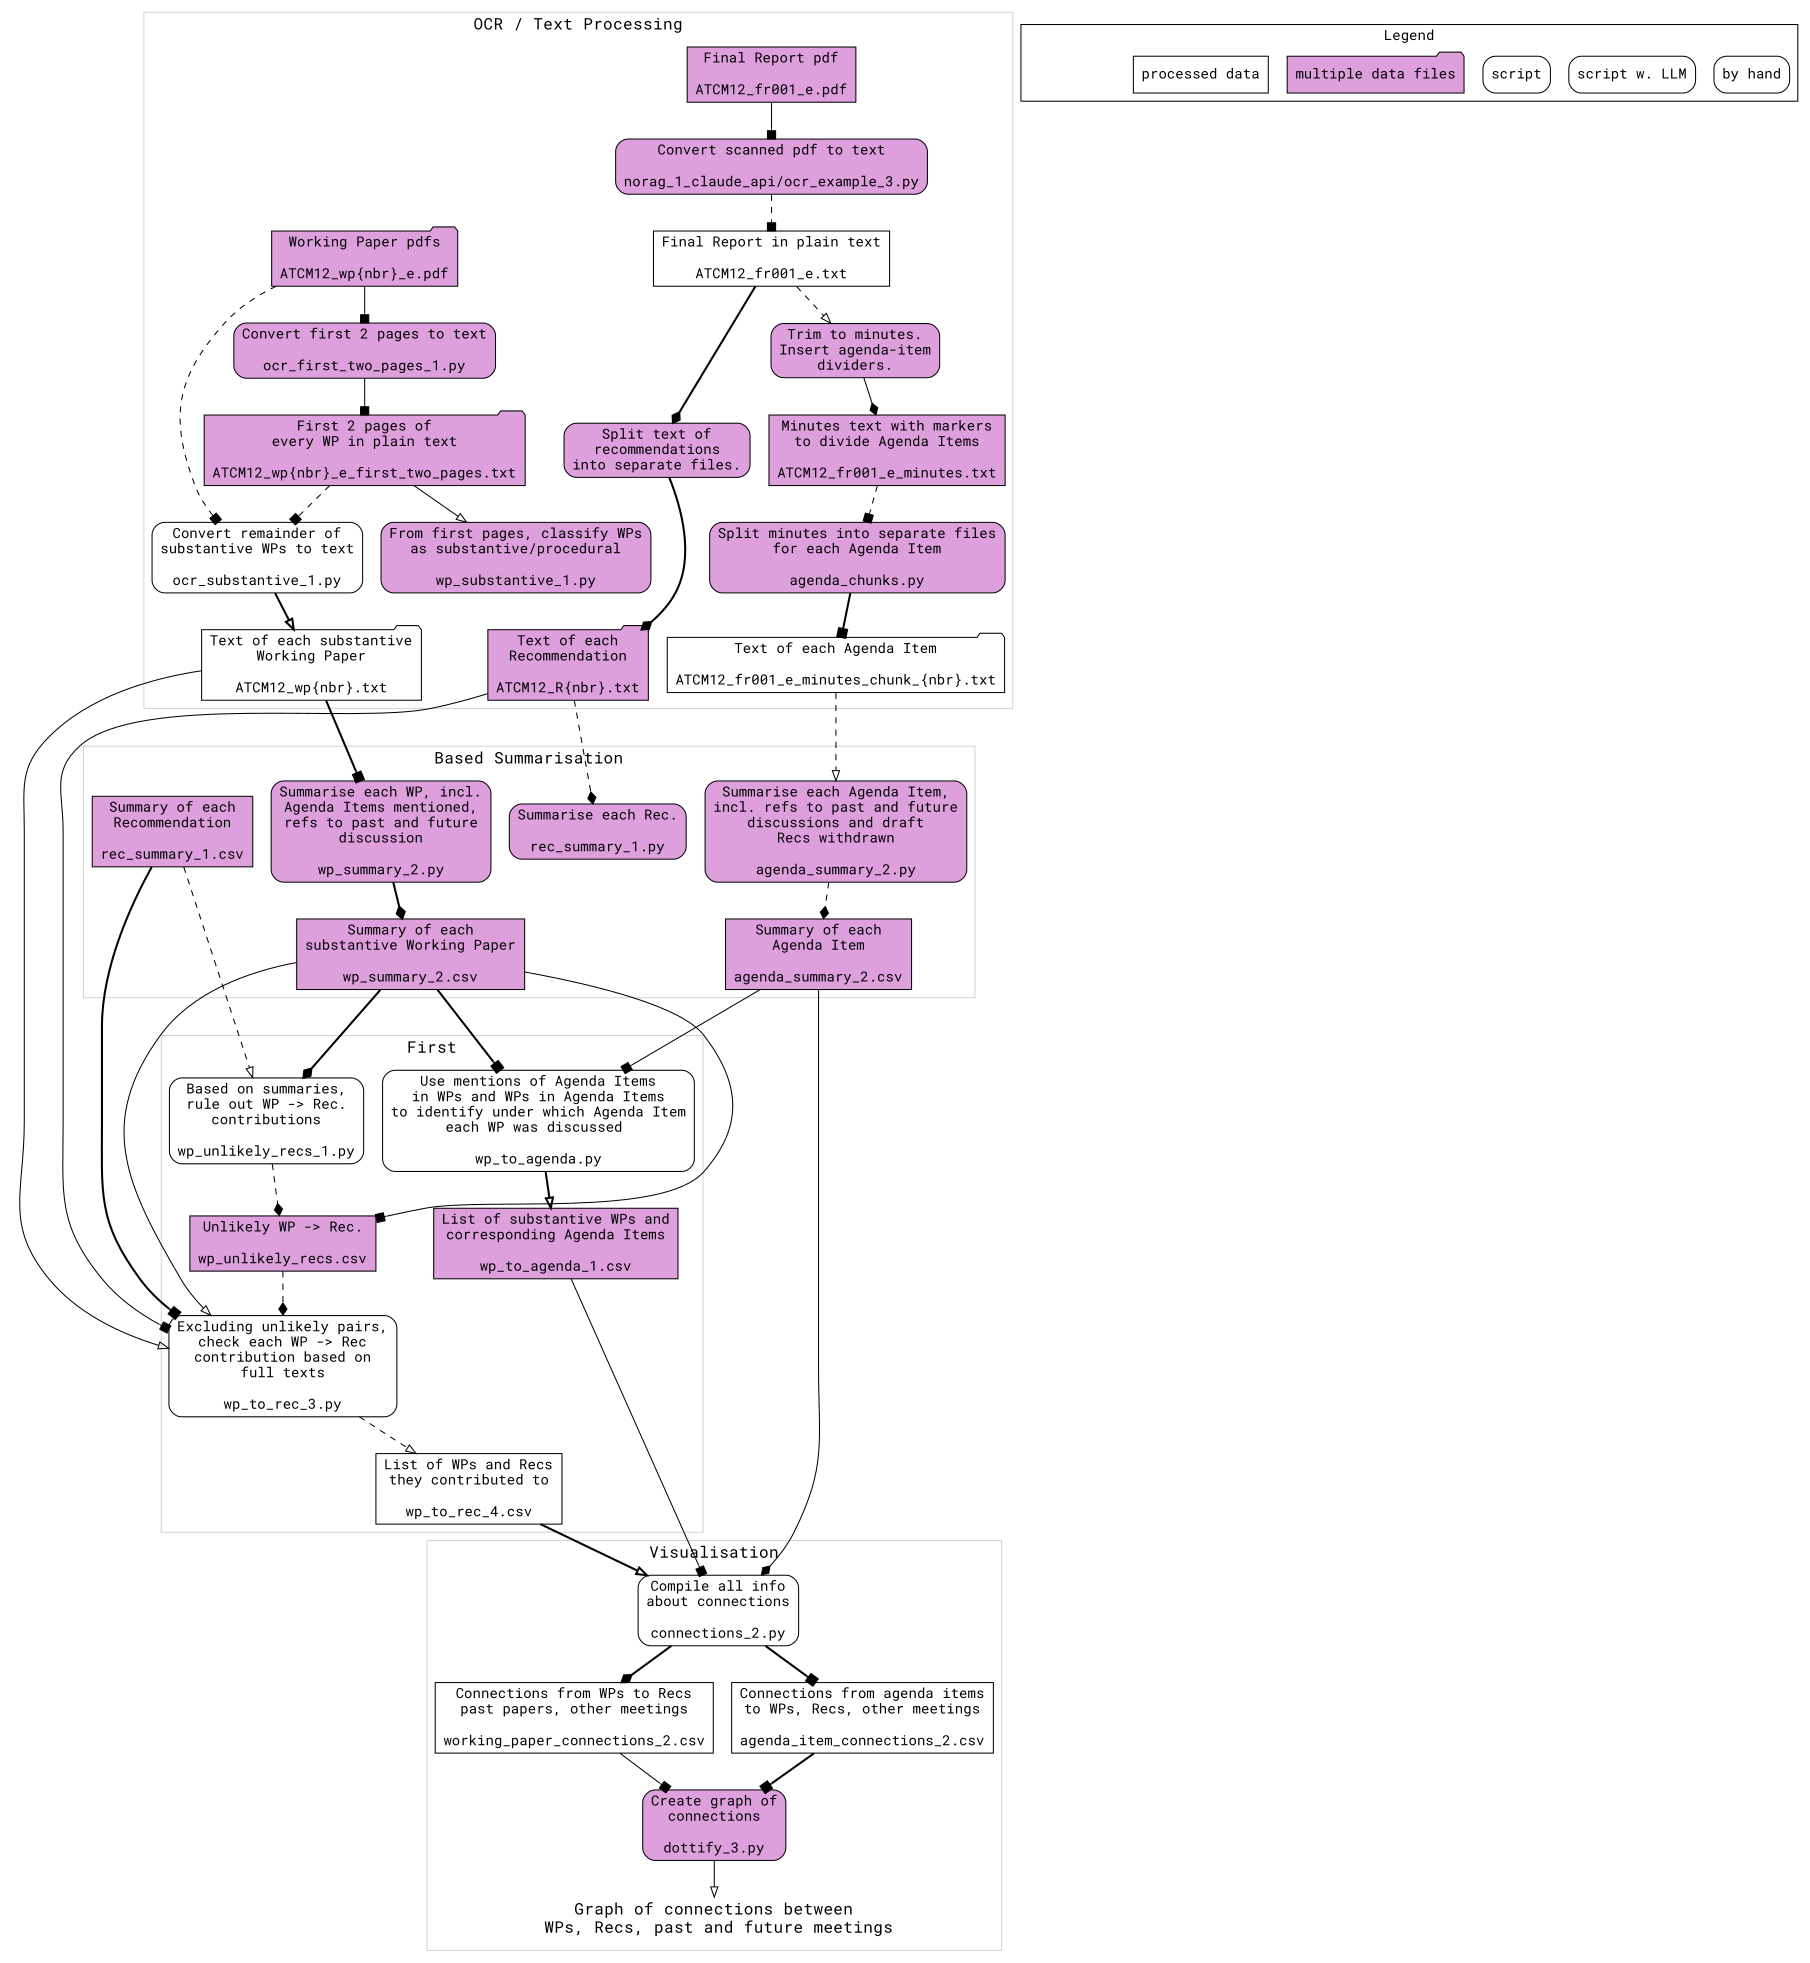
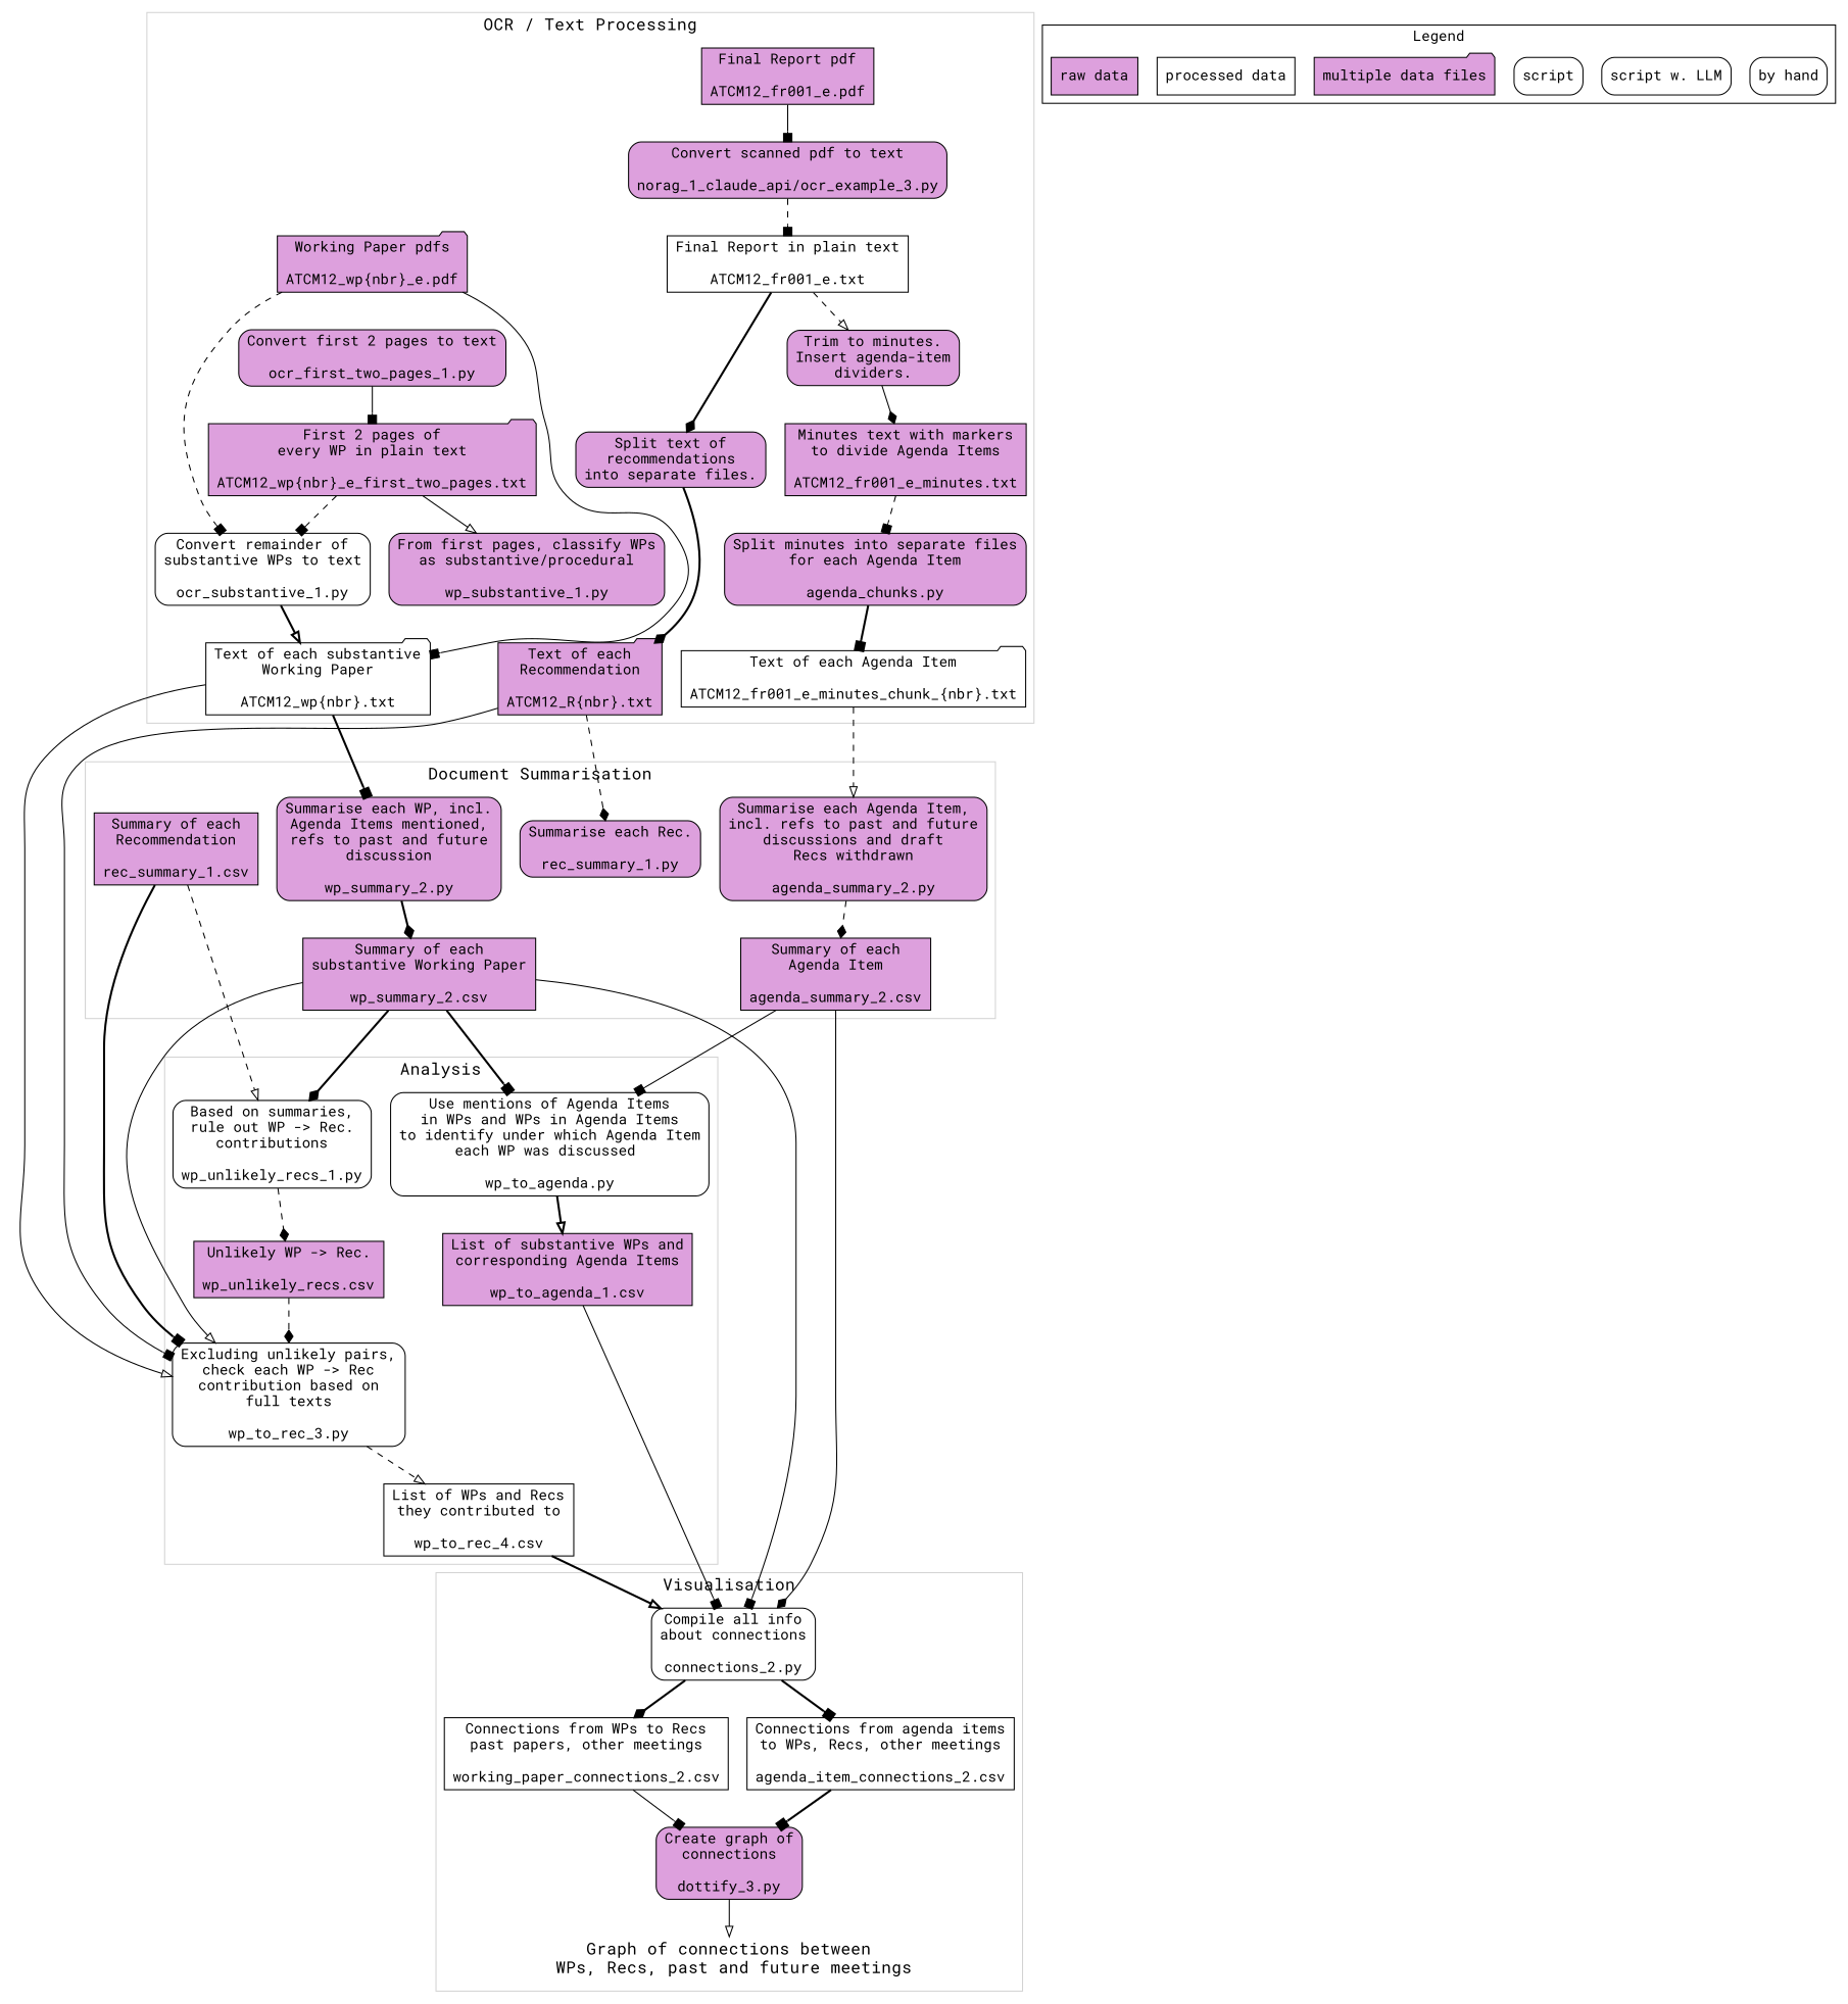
  digraph {
    fontname="Roboto Mono"
    rankdir=TD
    node [color=black fillcolor=plum fontname="Roboto Mono" shape=rectangle style=filled]
    edge [arrowhead=box fontname="Roboto Mono" style=solid]
    n1 [label="Final Report pdf\n\nATCM12_fr001_e.pdf"]
    n2 [label="Working Paper pdfs\n\nATCM12_wp{nbr}_e.pdf" shape=folder]
    n3 [label="First 2 pages of\nevery WP in plain text\n\nATCM12_wp{nbr}_e_first_two_pages.txt" shape=folder]
    n4 [fillcolor=white label="Text of each Agenda Item\n\nATCM12_fr001_e_minutes_chunk_{nbr}.txt" shape=folder]
    n5 [fillcolor=white label="Text of each substantive\nWorking Paper\n\nATCM12_wp{nbr}.txt" shape=folder]
    n6 [label="Text of each\nRecommendation\n\nATCM12_R{nbr}.txt" shape=folder]
    n7 [fillcolor=white label="Final Report in plain text\n\nATCM12_fr001_e.txt"]
    n8 [label="Minutes text with markers\nto divide Agenda Items\n\nATCM12_fr001_e_minutes.txt"]
    n9 [label="Summary of each\nAgenda Item\n\nagenda_summary_2.csv"]
    n10 [label="Summary of each\nsubstantive Working Paper\n\nwp_summary_2.csv"]
    n11 [label="Summary of each\nRecommendation\n\nrec_summary_1.csv"]
    n12 [label="List of substantive WPs and\ncorresponding Agenda Items\n\nwp_to_agenda_1.csv"]
    n13 [label="Unlikely WP -> Rec.\n\nwp_unlikely_recs.csv"]
    n14 [fillcolor=white label="List of WPs and Recs\nthey contributed to\n\nwp_to_rec_4.csv"]
    n15 [fillcolor=white label="Connections from WPs to Recs\npast papers, other meetings\n\nworking_paper_connections_2.csv"]
    n16 [fillcolor=white label="Connections from agenda items\nto WPs, Recs, other meetings\n\nagenda_item_connections_2.csv"]
    n17 [label="Convert scanned pdf to text\n\nnorag_1_claude_api/ocr_example_3.py" style="rounded, filled,filled"]
    n18 [label="Convert first 2 pages to text\n\nocr_first_two_pages_1.py" style="rounded, filled,filled"]
    n19 [label="From first pages, classify WPs\nas substantive/procedural\n\nwp_substantive_1.py" style="rounded, filled,filled"]
    n20 [fillcolor=white label="Convert remainder of\nsubstantive WPs to text\n\nocr_substantive_1.py" style="rounded, filled,filled"]
    n21 [label="Summarise each Agenda Item,\nincl. refs to past and future\ndiscussions and draft\nRecs withdrawn\n\nagenda_summary_2.py" style="rounded, filled,filled"]
    n22 [label="Summarise each WP, incl.\nAgenda Items mentioned,\nrefs to past and future\ndiscussion\n\nwp_summary_2.py" style="rounded, filled,filled"]
    n23 [label="Summarise each Rec.\n\nrec_summary_1.py" style="rounded, filled,filled"]
    n24 [fillcolor=white label="Use mentions of Agenda Items\nin WPs and WPs in Agenda Items\nto identify under which Agenda Item\neach WP was discussed \n\nwp_to_agenda.py" style="rounded, filled,filled"]
    n25 [fillcolor=white label="Based on summaries,\nrule out WP -> Rec.\ncontributions\n\nwp_unlikely_recs_1.py" style="rounded, filled,filled"]
    n26 [fillcolor=white label="Excluding unlikely pairs,\ncheck each WP -> Rec\ncontribution based on\nfull texts\n\nwp_to_rec_3.py" style="rounded, filled,filled"]
    n27 [label="Split minutes into separate files\nfor each Agenda Item\n\nagenda_chunks.py" style="rounded, filled,filled"]
    n28 [fillcolor=white label="Compile all info\nabout connections\n\nconnections_2.py" style="rounded, filled,filled"]
    n29 [label="Create graph of\nconnections\n\ndottify_3.py" style="rounded, filled,filled"]
    n30 [label="Trim to minutes.\nInsert agenda-item\ndividers." style="rounded, filled,filled"]
    n31 [label="Split text of\nrecommendations\ninto separate files." style="rounded, filled,filled"]
    n32 [fillcolor=white fontsize=16 label="Graph of connections between\n WPs, Recs, past and future meetings" shape=plaintext]
    n33 [fillcolor=white label="by hand" style="rounded, filled,filled"]
    n34 [fillcolor=white label="script w. LLM" style="rounded, filled,filled"]
    n35 [fillcolor=white label=script style="rounded, filled,filled"]
    n36 [label="multiple data files" shape=folder]
    n37 [fillcolor=white label="processed data"]
+   n38 [label="raw data"]
    subgraph sub_1 {
      n1
      n2
    }
    subgraph sub_2 {
      n7
      n8
      n9
      n10
      n11
      n12
      n13
      n14
      n15
      n16
      subgraph sub_3 {
        n3
        n4
        n5
        n6
      }
    }
    subgraph sub_4 {
      subgraph sub_5 {
        n17
        n18
        n19
        n20
        n21
        n22
        n23
        n24
        n25
        n26
      }
      subgraph sub_6 {
        n27
        n28
        n29
      }
    }
    subgraph sub_7 {
      n30
      n31
    }
    subgraph sub_8 {
      n32
    }
    subgraph cluster_9 {
      color=lightgray
      fontsize=16
      label="OCR / Text Processing"
      n1
      n2
      n3
      n7
      n8
      n17
      n18
      n19
      n20
      n27
      n30
      n31
      subgraph sub_10 {
        color=lightgray
        fontsize=16
        label="OCR / Text Processing"
        rank=same
        n4
        n5
        n6
      }
    }
    subgraph cluster_11 {
      color=lightgray
      fontsize=16
-     label="Based Summarisation"
+     label="Document Summarisation"
      n9
      n10
      n11
      n21
      n22
      n23
    }
    subgraph cluster_12 {
      color=lightgray
      fontsize=16
-     label=First
+     label=Analysis
      n12
      n13
      n14
      n24
      n25
      n26
    }
    subgraph cluster_13 {
      color=lightgray
      fontsize=16
      label=Visualisation
      n15
      n16
      n28
      n29
      n32
    }
    subgraph cluster_14 {
      label=Legend
      n33
      n34
      n35
      n36
      n37
+     n38
    }
    n1 -> n17
-   n2 -> n18
+   n2 -> n5
    n2 -> n20 [style=dashed]
    n3 -> n19 [arrowhead=onormal]
    n3 -> n20 [style=dashed]
    n4 -> n21 [arrowhead=onormal style=dashed]
    n5 -> n22 [style=bold]
    n5 -> n26 [arrowhead=onormal]
    n6 -> n23 [arrowhead=diamond minlen=2 style=dashed]
    n6 -> n26
    n7 -> n30 [arrowhead=onormal style=dashed]
    n7 -> n31 [arrowhead=diamond style=bold]
    n8 -> n27 [style=dashed]
    n9 -> n24 [minlen=2]
    n9 -> n28 [arrowhead=diamond]
    n10 -> n24 [minlen=2 style=bold]
    n10 -> n25 [arrowhead=diamond style=bold]
    n10 -> n26 [arrowhead=onormal]
-   n10 -> n13
+   n10 -> n28
    n11 -> n25 [arrowhead=onormal style=dashed]
    n11 -> n26 [style=bold]
    n12 -> n28
    n13 -> n26 [arrowhead=diamond style=dashed]
    n14 -> n28 [arrowhead=onormal style=bold]
    n15 -> n29
    n16 -> n29 [style=bold]
    n17 -> n7 [style=dashed]
    n18 -> n3
    n20 -> n5 [arrowhead=onormal style=bold]
    n21 -> n9 [arrowhead=diamond style=dashed]
    n22 -> n10 [arrowhead=diamond style=bold]
    n24 -> n12 [arrowhead=onormal style=bold]
    n25 -> n13 [arrowhead=diamond style=dashed]
    n26 -> n14 [arrowhead=onormal style=dashed]
    n27 -> n4 [style=bold]
    n28 -> n15 [arrowhead=diamond style=bold]
    n28 -> n16 [style=bold]
    n29 -> n32 [arrowhead=onormal]
    n30 -> n8 [arrowhead=diamond]
    n31 -> n6 [arrowhead=diamond style=bold]
  }
